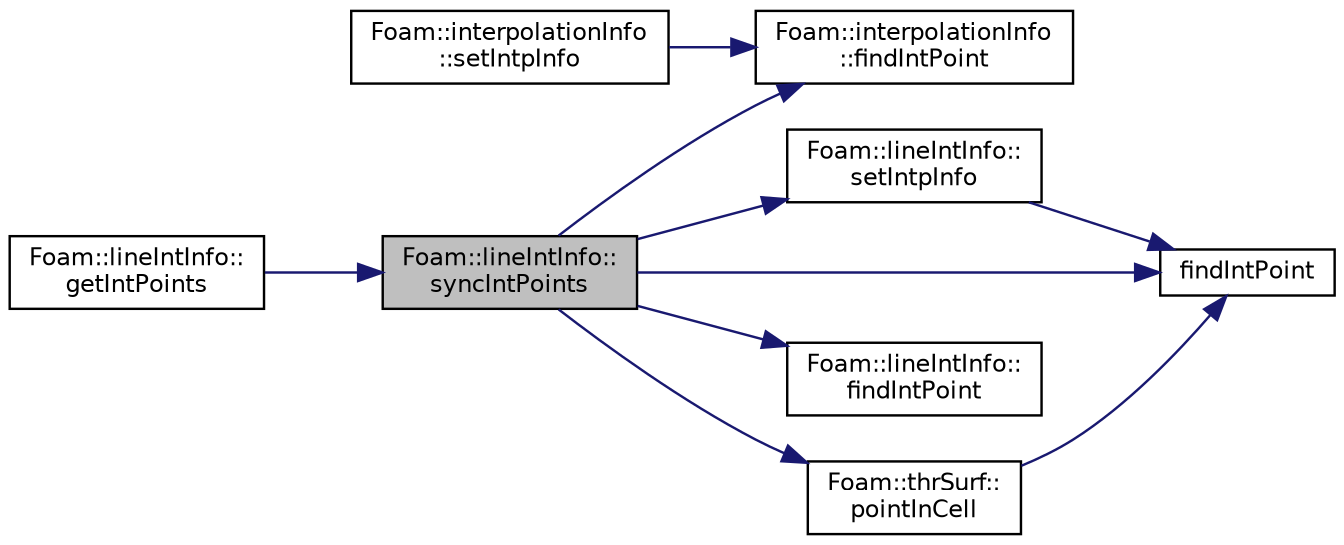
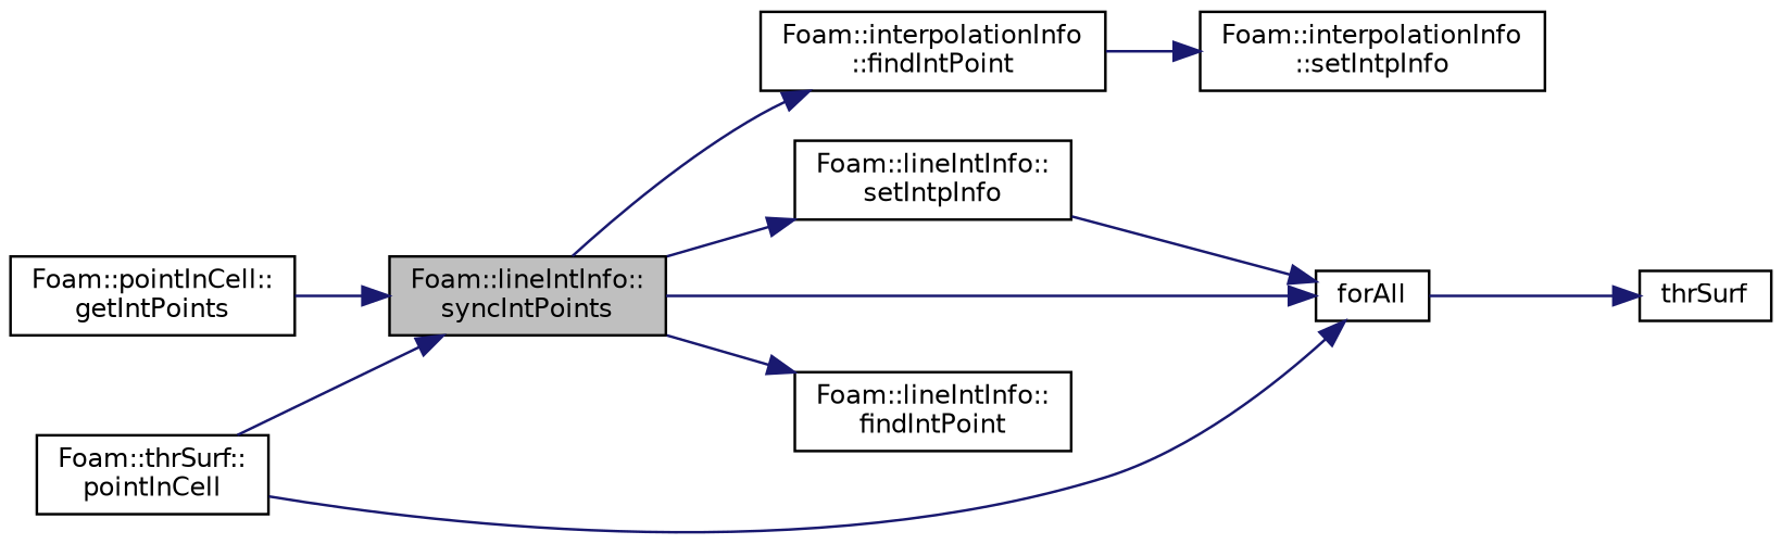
  digraph {
    rankdir=LR
    node [color=black fillcolor=white fontname=Helvetica fontsize=10 shape=record style=filled]
    edge [color=midnightblue fontname=Helvetica fontsize=10 labelfontname=Helvetica labelfontsize=10 style=solid]
    n1 [fillcolor=grey75 fontcolor=black height=0.2 label="Foam::lineIntInfo::\lsyncIntPoints" width=0.4]
    n2 [height=0.2 label="Foam::lineIntInfo::\lsetIntpInfo" width=0.4]
-   n3 [height=0.2 label=findIntPoint width=0.4]
+   n3 [height=0.2 label=forAll width=0.4]
    n4 [height=0.2 label="Foam::lineIntInfo::\lfindIntPoint" width=0.4]
    n5 [height=0.2 label="Foam::interpolationInfo\l::findIntPoint" width=0.4]
    n6 [height=0.2 label="Foam::thrSurf::\lpointInCell" width=0.4]
+   n7 [height=0.2 label=thrSurf width=0.4]
    n8 [height=0.2 label="Foam::interpolationInfo\l::setIntpInfo" width=0.4]
-   n9 [height=0.2 label="Foam::lineIntInfo::\lgetIntPoints" width=0.4]
+   n9 [height=0.2 label="Foam::pointInCell::\lgetIntPoints" width=0.4]
    n1 -> n2
    n1 -> n3
    n1 -> n4
    n1 -> n5
-   n1 -> n6
+   n6 -> n1
    n2 -> n3
-   n8 -> n5
+   n3 -> n7
+   n5 -> n8
    n6 -> n3
    n9 -> n1
  }
